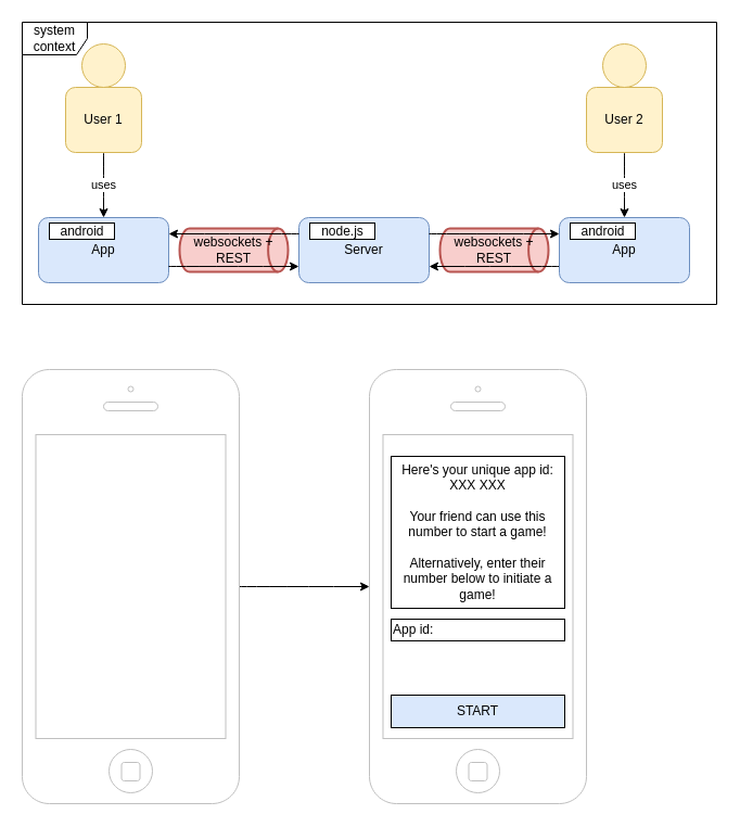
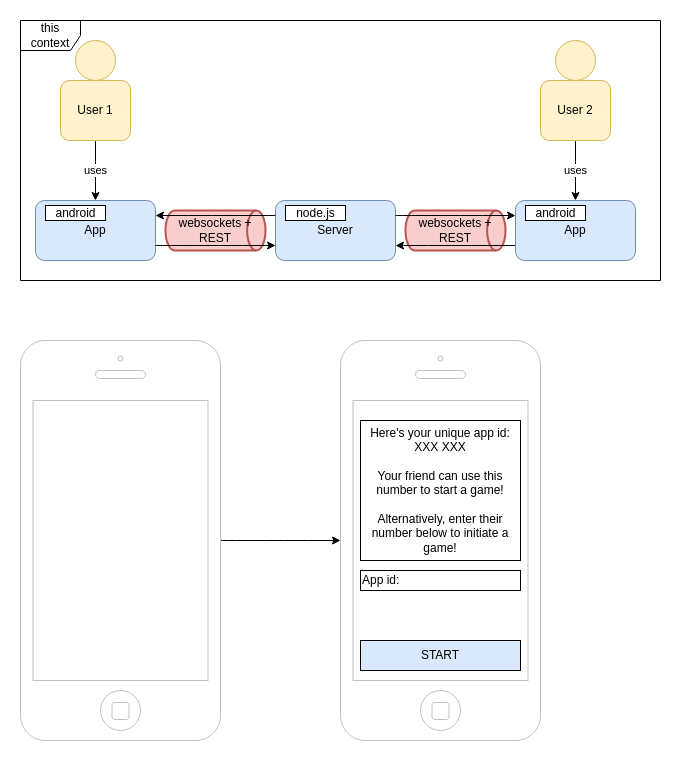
  <mxCell id="0" />
  <mxCell id="1" parent="0" />
  <mxCell id="2" value="" style="edgeStyle=orthogonalEdgeStyle;rounded=0;orthogonalLoop=1;jettySize=auto;html=1;curved=1;" parent="1" source="3" target="23" edge="1"><mxGeometry relative="1" as="geometry" /></mxCell>
  <mxCell id="3" value="" style="html=1;verticalLabelPosition=bottom;labelBackgroundColor=#ffffff;verticalAlign=top;shadow=0;dashed=0;strokeWidth=1;shape=mxgraph.ios7.misc.iphone;strokeColor=#c0c0c0;" parent="1" vertex="1"><mxGeometry x="20" y="340" width="200" height="400" as="geometry" /></mxCell>
  <mxCell id="4" value="App" style="rounded=1;whiteSpace=wrap;html=1;fillColor=#dae8fc;strokeColor=#6c8ebf;" parent="1" vertex="1"><mxGeometry x="35" y="200" width="120" height="60" as="geometry" /></mxCell>
  <mxCell id="5" value="Server" style="rounded=1;whiteSpace=wrap;html=1;fillColor=#dae8fc;strokeColor=#6c8ebf;" parent="1" vertex="1"><mxGeometry x="275" y="200" width="120" height="60" as="geometry" /></mxCell>
  <mxCell id="6" value="uses" style="edgeStyle=orthogonalEdgeStyle;curved=1;rounded=0;orthogonalLoop=1;jettySize=auto;html=1;exitX=0.5;exitY=1;exitDx=0;exitDy=0;" parent="1" source="7" target="4" edge="1"><mxGeometry relative="1" as="geometry" /></mxCell>
  <mxCell id="7" value="User 1" style="rounded=1;whiteSpace=wrap;html=1;fillColor=#fff2cc;strokeColor=#d6b656;" parent="1" vertex="1"><mxGeometry x="60" y="80" width="70" height="60" as="geometry" /></mxCell>
  <mxCell id="8" value="" style="ellipse;whiteSpace=wrap;html=1;aspect=fixed;fillColor=#fff2cc;strokeColor=#d6b656;" parent="1" vertex="1"><mxGeometry x="75" y="40" width="40" height="40" as="geometry" /></mxCell>
  <mxCell id="9" value="uses" style="edgeStyle=orthogonalEdgeStyle;curved=1;rounded=0;orthogonalLoop=1;jettySize=auto;html=1;exitX=0.5;exitY=1;exitDx=0;exitDy=0;" parent="1" source="10" target="18" edge="1"><mxGeometry relative="1" as="geometry" /></mxCell>
  <mxCell id="10" value="User 2" style="rounded=1;whiteSpace=wrap;html=1;fillColor=#fff2cc;strokeColor=#d6b656;" parent="1" vertex="1"><mxGeometry x="540" y="80" width="70" height="60" as="geometry" /></mxCell>
  <mxCell id="11" value="" style="ellipse;whiteSpace=wrap;html=1;aspect=fixed;fillColor=#fff2cc;strokeColor=#d6b656;" parent="1" vertex="1"><mxGeometry x="555" y="40" width="40" height="40" as="geometry" /></mxCell>
  <mxCell id="12" value="websockets + REST" style="strokeWidth=2;html=1;shape=mxgraph.flowchart.direct_data;whiteSpace=wrap;fillColor=#f8cecc;strokeColor=#b85450;" parent="1" vertex="1"><mxGeometry x="165" y="210" width="100" height="40" as="geometry" /></mxCell>
  <mxCell id="13" style="edgeStyle=orthogonalEdgeStyle;curved=1;rounded=0;orthogonalLoop=1;jettySize=auto;html=1;exitX=0;exitY=0.25;exitDx=0;exitDy=0;entryX=1;entryY=0.25;entryDx=0;entryDy=0;" parent="1" source="5" target="4" edge="1"><mxGeometry relative="1" as="geometry" /></mxCell>
  <mxCell id="14" style="edgeStyle=orthogonalEdgeStyle;curved=1;rounded=0;orthogonalLoop=1;jettySize=auto;html=1;exitX=1;exitY=0.75;exitDx=0;exitDy=0;entryX=0;entryY=0.75;entryDx=0;entryDy=0;" parent="1" source="4" target="5" edge="1"><mxGeometry relative="1" as="geometry" /></mxCell>
  <mxCell id="15" value="websockets + REST" style="strokeWidth=2;html=1;shape=mxgraph.flowchart.direct_data;whiteSpace=wrap;fillColor=#f8cecc;strokeColor=#b85450;" parent="1" vertex="1"><mxGeometry x="405" y="210" width="100" height="40" as="geometry" /></mxCell>
  <mxCell id="16" style="edgeStyle=orthogonalEdgeStyle;curved=1;rounded=0;orthogonalLoop=1;jettySize=auto;html=1;exitX=1;exitY=0.25;exitDx=0;exitDy=0;entryX=0;entryY=0.25;entryDx=0;entryDy=0;" parent="1" source="5" target="18" edge="1"><mxGeometry relative="1" as="geometry" /></mxCell>
  <mxCell id="17" style="edgeStyle=orthogonalEdgeStyle;curved=1;rounded=0;orthogonalLoop=1;jettySize=auto;html=1;exitX=0;exitY=0.75;exitDx=0;exitDy=0;entryX=1;entryY=0.75;entryDx=0;entryDy=0;" parent="1" source="18" target="5" edge="1"><mxGeometry relative="1" as="geometry" /></mxCell>
  <mxCell id="18" value="App" style="rounded=1;whiteSpace=wrap;html=1;fillColor=#dae8fc;strokeColor=#6c8ebf;" parent="1" vertex="1"><mxGeometry x="515" y="200" width="120" height="60" as="geometry" /></mxCell>
  <mxCell id="19" value="node.js" style="html=1;" parent="1" vertex="1"><mxGeometry x="285" y="205" width="60" height="15" as="geometry" /></mxCell>
  <mxCell id="20" value="android" style="html=1;" parent="1" vertex="1"><mxGeometry x="45" y="205" width="60" height="15" as="geometry" /></mxCell>
  <mxCell id="21" value="android" style="html=1;" parent="1" vertex="1"><mxGeometry x="525" y="205" width="60" height="15" as="geometry" /></mxCell>
  <mxCell id="22" value="" style="group" vertex="1" connectable="0" parent="1"><mxGeometry x="340" y="340" width="200" height="400" as="geometry" /></mxCell>
  <mxCell id="23" value="" style="html=1;verticalLabelPosition=bottom;labelBackgroundColor=#ffffff;verticalAlign=top;shadow=0;dashed=0;strokeWidth=1;shape=mxgraph.ios7.misc.iphone;strokeColor=#c0c0c0;" parent="22" vertex="1"><mxGeometry width="200" height="400" as="geometry" /></mxCell>
  <mxCell id="24" value="Here's your unique app id: XXX XXX&lt;br&gt;&lt;br&gt;&lt;div&gt;&lt;span&gt;Your friend can use this number to start a game!&lt;/span&gt;&lt;/div&gt;&lt;div&gt;&lt;span&gt;&lt;br&gt;&lt;/span&gt;&lt;/div&gt;&lt;div&gt;&lt;span&gt;Alternatively, enter their number below to initiate a game!&lt;/span&gt;&lt;/div&gt;" style="rounded=0;whiteSpace=wrap;html=1;align=center;" parent="22" vertex="1"><mxGeometry x="20" y="80" width="160" height="140" as="geometry" /></mxCell>
  <mxCell id="25" value="App id:" style="rounded=0;whiteSpace=wrap;html=1;align=left;" vertex="1" parent="22"><mxGeometry x="20" y="230" width="160" height="20" as="geometry" /></mxCell>
  <mxCell id="26" value="START" style="rounded=0;whiteSpace=wrap;html=1;align=center;fillColor=#dae8fc;" vertex="1" parent="22"><mxGeometry x="20" y="300" width="160" height="30" as="geometry" /></mxCell>
- <mxCell id="27" value="system context" style="shape=umlFrame;whiteSpace=wrap;html=1;" vertex="1" parent="1"><mxGeometry x="20" y="20" width="640" height="260" as="geometry" /></mxCell>
+ <mxCell id="27" value="this context" style="shape=umlFrame;whiteSpace=wrap;html=1;" vertex="1" parent="1"><mxGeometry x="20" y="20" width="640" height="260" as="geometry" /></mxCell>
